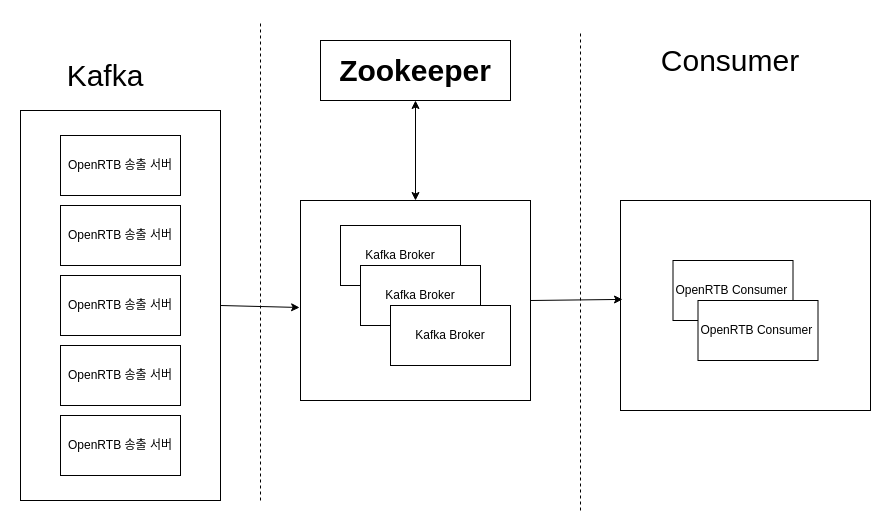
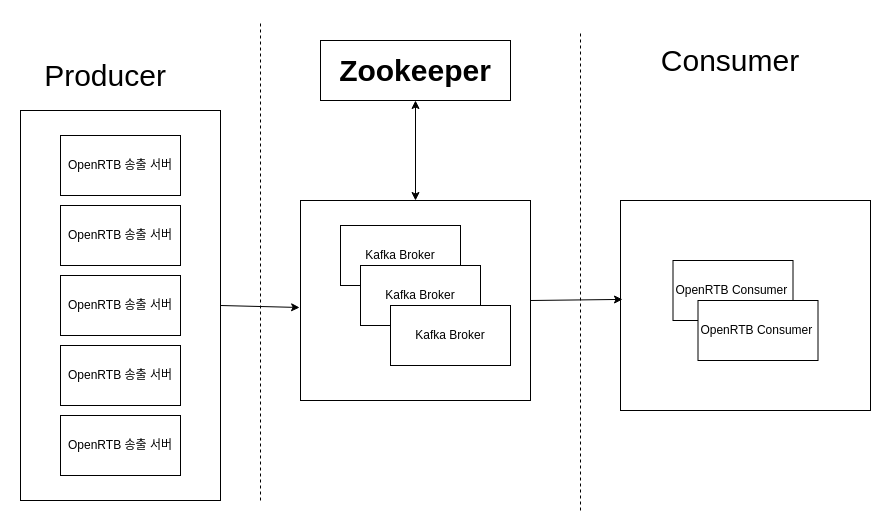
  <mxCell id="0" />
  <mxCell id="1" parent="0" />
  <mxCell id="2" value="" style="rounded=0;whiteSpace=wrap;html=1;" vertex="1" parent="1"><mxGeometry x="620" y="200" width="250" height="210" as="geometry" /></mxCell>
  <mxCell id="3" value="" style="rounded=0;whiteSpace=wrap;html=1;" vertex="1" parent="1"><mxGeometry x="300" y="200" width="230" height="200" as="geometry" /></mxCell>
  <mxCell id="4" value="" style="endArrow=none;dashed=1;html=1;" edge="1" parent="1"><mxGeometry width="50" height="50" relative="1" as="geometry"><mxPoint x="260" y="500" as="sourcePoint" /><mxPoint x="260" y="20" as="targetPoint" /></mxGeometry></mxCell>
  <mxCell id="5" value="" style="endArrow=none;dashed=1;html=1;" edge="1" parent="1"><mxGeometry width="50" height="50" relative="1" as="geometry"><mxPoint x="580" y="510" as="sourcePoint" /><mxPoint x="580" y="30" as="targetPoint" /></mxGeometry></mxCell>
  <mxCell id="6" value="" style="rounded=0;whiteSpace=wrap;html=1;" vertex="1" parent="1"><mxGeometry x="20" y="110" width="200" height="390" as="geometry" /></mxCell>
- <mxCell id="7" value="&lt;font style=&quot;font-size: 30px&quot;&gt;Kafka&lt;/font&gt;" style="text;html=1;strokeColor=none;fillColor=none;align=center;verticalAlign=middle;whiteSpace=wrap;rounded=0;" vertex="1" parent="1"><mxGeometry x="50" y="50" width="110" height="50" as="geometry" /></mxCell>
+ <mxCell id="7" value="&lt;font style=&quot;font-size: 30px&quot;&gt;Producer&lt;/font&gt;" style="text;html=1;strokeColor=none;fillColor=none;align=center;verticalAlign=middle;whiteSpace=wrap;rounded=0;" vertex="1" parent="1"><mxGeometry x="50" y="50" width="110" height="50" as="geometry" /></mxCell>
  <mxCell id="8" value="OpenRTB 송출 서버" style="rounded=0;whiteSpace=wrap;html=1;" vertex="1" parent="1"><mxGeometry x="60" y="135" width="120" height="60" as="geometry" /></mxCell>
  <mxCell id="9" value="OpenRTB 송출 서버" style="rounded=0;whiteSpace=wrap;html=1;" vertex="1" parent="1"><mxGeometry x="60" y="205" width="120" height="60" as="geometry" /></mxCell>
  <mxCell id="10" value="OpenRTB 송출 서버" style="rounded=0;whiteSpace=wrap;html=1;" vertex="1" parent="1"><mxGeometry x="60" y="275" width="120" height="60" as="geometry" /></mxCell>
  <mxCell id="11" value="OpenRTB 송출 서버" style="rounded=0;whiteSpace=wrap;html=1;" vertex="1" parent="1"><mxGeometry x="60" y="345" width="120" height="60" as="geometry" /></mxCell>
  <mxCell id="12" value="OpenRTB 송출 서버" style="rounded=0;whiteSpace=wrap;html=1;" vertex="1" parent="1"><mxGeometry x="60" y="415" width="120" height="60" as="geometry" /></mxCell>
  <mxCell id="13" value="Kafka Broker" style="rounded=0;whiteSpace=wrap;html=1;" vertex="1" parent="1"><mxGeometry x="340" y="225" width="120" height="60" as="geometry" /></mxCell>
  <mxCell id="14" value="Kafka Broker" style="rounded=0;whiteSpace=wrap;html=1;" vertex="1" parent="1"><mxGeometry x="360" y="265" width="120" height="60" as="geometry" /></mxCell>
  <mxCell id="15" value="Kafka Broker" style="rounded=0;whiteSpace=wrap;html=1;" vertex="1" parent="1"><mxGeometry x="390" y="305" width="120" height="60" as="geometry" /></mxCell>
  <mxCell id="16" value="" style="endArrow=classic;html=1;exitX=1;exitY=0.5;exitDx=0;exitDy=0;entryX=-0.004;entryY=0.535;entryDx=0;entryDy=0;entryPerimeter=0;" edge="1" parent="1" source="6" target="3"><mxGeometry width="50" height="50" relative="1" as="geometry"><mxPoint x="540" y="390" as="sourcePoint" /><mxPoint x="590" y="340" as="targetPoint" /></mxGeometry></mxCell>
  <mxCell id="17" value="" style="endArrow=classic;startArrow=classic;html=1;entryX=0.5;entryY=1;entryDx=0;entryDy=0;exitX=0.5;exitY=0;exitDx=0;exitDy=0;" edge="1" parent="1" source="3"><mxGeometry width="50" height="50" relative="1" as="geometry"><mxPoint x="460" y="390" as="sourcePoint" /><mxPoint x="415" y="100" as="targetPoint" /></mxGeometry></mxCell>
  <mxCell id="18" value="&lt;span style=&quot;font-size: 30px&quot;&gt;Consumer&lt;/span&gt;" style="text;html=1;strokeColor=none;fillColor=none;align=center;verticalAlign=middle;whiteSpace=wrap;rounded=0;" vertex="1" parent="1"><mxGeometry x="675" y="35" width="110" height="50" as="geometry" /></mxCell>
  <mxCell id="19" value="OpenRTB Consumer&amp;nbsp;" style="rounded=0;whiteSpace=wrap;html=1;" vertex="1" parent="1"><mxGeometry x="672.5" y="260" width="120" height="60" as="geometry" /></mxCell>
  <mxCell id="20" value="OpenRTB Consumer&amp;nbsp;" style="rounded=0;whiteSpace=wrap;html=1;" vertex="1" parent="1"><mxGeometry x="697.5" y="300" width="120" height="60" as="geometry" /></mxCell>
  <mxCell id="21" value="" style="endArrow=classic;html=1;exitX=1;exitY=0.5;exitDx=0;exitDy=0;entryX=0.008;entryY=0.471;entryDx=0;entryDy=0;entryPerimeter=0;" edge="1" parent="1" source="3" target="2"><mxGeometry width="50" height="50" relative="1" as="geometry"><mxPoint x="540" y="250" as="sourcePoint" /><mxPoint x="590" y="200" as="targetPoint" /></mxGeometry></mxCell>
  <mxCell id="22" value="&lt;font style=&quot;font-size: 30px&quot;&gt;&lt;b&gt;Zookeeper&lt;/b&gt;&lt;/font&gt;" style="rounded=0;whiteSpace=wrap;html=1;" vertex="1" parent="1"><mxGeometry x="320" y="40" width="190" height="60" as="geometry" /></mxCell>
